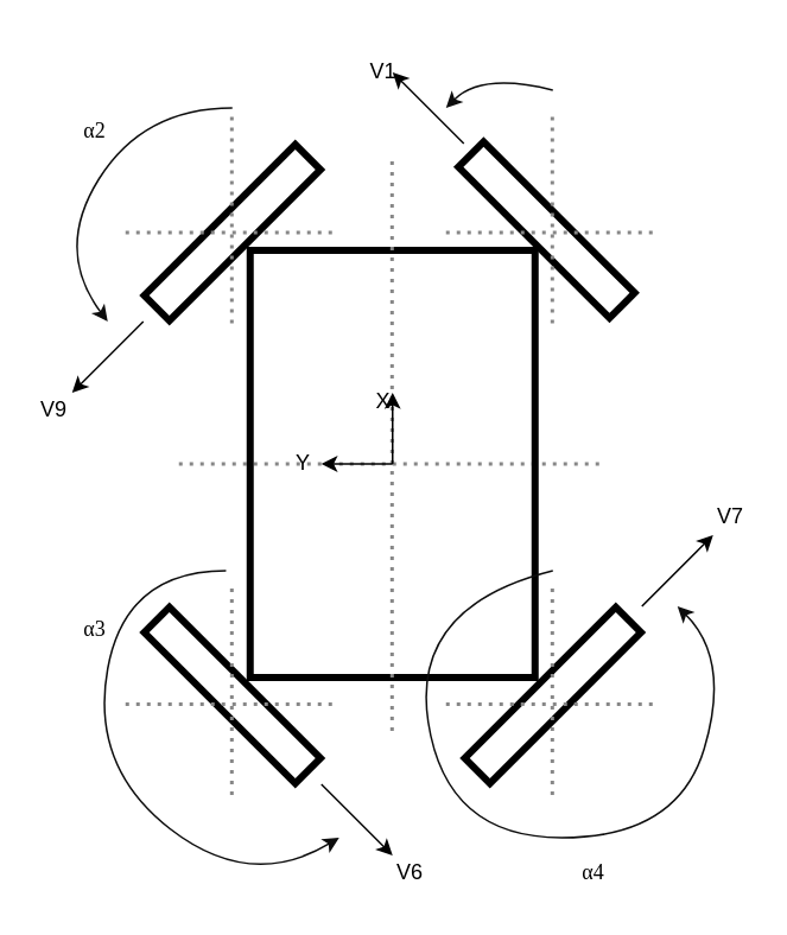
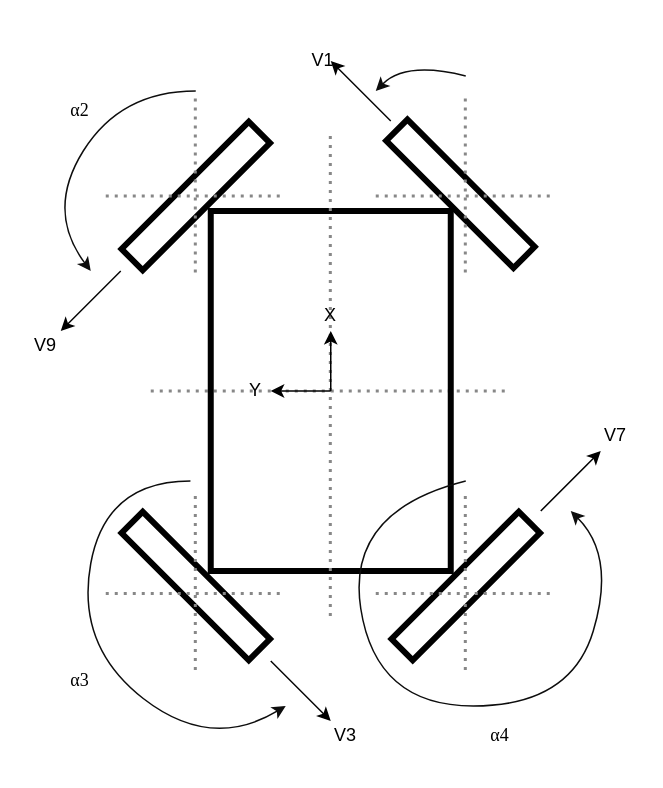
  <mxCell id="0" />
  <mxCell id="1" parent="0" />
  <mxCell id="2" value="" style="endArrow=none;dashed=1;html=1;strokeWidth=2;rounded=0;dashPattern=1 2;strokeColor=#878787;" parent="1" edge="1"><mxGeometry width="50" height="50" relative="1" as="geometry"><mxPoint x="100" y="260" as="sourcePoint" /><mxPoint x="340" y="260" as="targetPoint" /></mxGeometry></mxCell>
  <mxCell id="3" value="" style="rounded=0;whiteSpace=wrap;html=1;strokeWidth=4;fillColor=none;" parent="1" vertex="1"><mxGeometry x="140" y="140" width="160" height="240" as="geometry" /></mxCell>
  <mxCell id="4" value="" style="group" parent="1" vertex="1" connectable="0"><mxGeometry x="160" y="200" width="70" height="70" as="geometry" /></mxCell>
  <mxCell id="5" value="" style="endArrow=none;dashed=1;html=1;strokeWidth=2;rounded=0;dashPattern=1 2;strokeColor=#878787;" parent="4" edge="1"><mxGeometry width="50" height="50" relative="1" as="geometry"><mxPoint x="59.71" y="-110" as="sourcePoint" /><mxPoint x="59.71" y="210" as="targetPoint" /></mxGeometry></mxCell>
  <mxCell id="6" value="" style="endArrow=classic;html=1;rounded=0;endFill=1;" parent="4" edge="1"><mxGeometry width="50" height="50" relative="1" as="geometry"><mxPoint x="60" y="60" as="sourcePoint" /><mxPoint x="60" y="20" as="targetPoint" /></mxGeometry></mxCell>
  <mxCell id="7" value="" style="endArrow=classic;html=1;rounded=0;startArrow=none;startFill=0;endFill=1;" parent="4" edge="1"><mxGeometry width="50" height="50" relative="1" as="geometry"><mxPoint x="60" y="60" as="sourcePoint" /><mxPoint x="20" y="60" as="targetPoint" /></mxGeometry></mxCell>
- <mxCell id="8" value="X" style="text;html=1;strokeColor=none;fillColor=none;align=center;verticalAlign=middle;whiteSpace=wrap;rounded=0;" parent="4" vertex="1"><mxGeometry x="45" y="15" width="20" height="20" as="geometry" /></mxCell>
+ <mxCell id="8" value="X" style="text;html=1;strokeColor=none;fillColor=none;align=center;verticalAlign=middle;whiteSpace=wrap;rounded=0;" parent="4" vertex="1"><mxGeometry x="50" width="20" height="20" as="geometry" /></mxCell>
  <mxCell id="9" value="Y" style="text;html=1;strokeColor=none;fillColor=none;align=center;verticalAlign=middle;whiteSpace=wrap;rounded=0;" parent="4" vertex="1"><mxGeometry y="50" width="20" height="20" as="geometry" /></mxCell>
  <mxCell id="10" value="" style="group" parent="1" vertex="1" connectable="0"><mxGeometry x="200" y="20" width="170" height="165" as="geometry" /></mxCell>
  <mxCell id="11" value="" style="endArrow=classic;html=1;rounded=0;endFill=1;" parent="10" edge="1"><mxGeometry width="50" height="50" relative="1" as="geometry"><mxPoint x="60" y="60" as="sourcePoint" /><mxPoint x="20" y="20" as="targetPoint" /></mxGeometry></mxCell>
  <mxCell id="12" value="" style="rounded=0;whiteSpace=wrap;html=1;strokeWidth=4;fillColor=none;direction=south;rotation=-135;" parent="10" vertex="1"><mxGeometry x="46.46" y="98.54" width="120" height="20" as="geometry" /></mxCell>
  <mxCell id="13" value="" style="endArrow=none;dashed=1;html=1;strokeWidth=2;rounded=0;dashPattern=1 2;strokeColor=#878787;" parent="10" edge="1"><mxGeometry width="50" height="50" relative="1" as="geometry"><mxPoint x="109.71" y="45" as="sourcePoint" /><mxPoint x="109.71" y="165" as="targetPoint" /></mxGeometry></mxCell>
  <mxCell id="14" value="" style="endArrow=none;dashed=1;html=1;strokeWidth=2;rounded=0;dashPattern=1 2;strokeColor=#878787;" parent="10" edge="1"><mxGeometry width="50" height="50" relative="1" as="geometry"><mxPoint x="50" y="110" as="sourcePoint" /><mxPoint x="170" y="110" as="targetPoint" /></mxGeometry></mxCell>
  <mxCell id="15" value="" style="curved=1;endArrow=classic;html=1;rounded=0;strokeColor=#0D0D0D;strokeWidth=1;" parent="10" edge="1"><mxGeometry width="50" height="50" relative="1" as="geometry"><mxPoint x="110" y="30" as="sourcePoint" /><mxPoint x="50" y="40" as="targetPoint" /><Array as="points"><mxPoint x="70" y="20" /></Array></mxGeometry></mxCell>
  <mxCell id="16" value="V1" style="text;html=1;strokeColor=none;fillColor=none;align=center;verticalAlign=middle;whiteSpace=wrap;rounded=0;" parent="10" vertex="1"><mxGeometry x="5" y="10" width="20" height="20" as="geometry" /></mxCell>
  <mxCell id="17" value="" style="rounded=0;whiteSpace=wrap;html=1;strokeWidth=4;fillColor=none;direction=south;rotation=-225;" parent="1" vertex="1"><mxGeometry x="70" y="120" width="120" height="20" as="geometry" /></mxCell>
  <mxCell id="18" value="" style="rounded=0;whiteSpace=wrap;html=1;strokeWidth=4;fillColor=none;direction=south;rotation=-225;" parent="1" vertex="1"><mxGeometry x="250" y="380" width="120" height="20" as="geometry" /></mxCell>
  <mxCell id="19" value="" style="rounded=0;whiteSpace=wrap;html=1;strokeWidth=4;fillColor=none;direction=south;rotation=-135;" parent="1" vertex="1"><mxGeometry x="70" y="380" width="120" height="20" as="geometry" /></mxCell>
  <mxCell id="20" value="" style="endArrow=classic;html=1;rounded=0;endFill=1;" parent="1" edge="1"><mxGeometry width="50" height="50" relative="1" as="geometry"><mxPoint x="360" y="340" as="sourcePoint" /><mxPoint x="400" y="300" as="targetPoint" /></mxGeometry></mxCell>
  <mxCell id="21" value="V7" style="text;html=1;strokeColor=none;fillColor=none;align=center;verticalAlign=middle;whiteSpace=wrap;rounded=0;" parent="1" vertex="1"><mxGeometry x="400" y="280" width="20" height="20" as="geometry" /></mxCell>
  <mxCell id="22" value="" style="endArrow=classic;html=1;rounded=0;endFill=1;" parent="1" edge="1"><mxGeometry width="50" height="50" relative="1" as="geometry"><mxPoint x="180" y="440" as="sourcePoint" /><mxPoint x="220" y="480" as="targetPoint" /></mxGeometry></mxCell>
- <mxCell id="23" value="V6" style="text;html=1;strokeColor=none;fillColor=none;align=center;verticalAlign=middle;whiteSpace=wrap;rounded=0;" parent="1" vertex="1"><mxGeometry x="220" y="480" width="20" height="20" as="geometry" /></mxCell>
+ <mxCell id="23" value="V3" style="text;html=1;strokeColor=none;fillColor=none;align=center;verticalAlign=middle;whiteSpace=wrap;rounded=0;" parent="1" vertex="1"><mxGeometry x="220" y="480" width="20" height="20" as="geometry" /></mxCell>
  <mxCell id="24" value="" style="endArrow=classic;html=1;rounded=0;endFill=1;" parent="1" edge="1"><mxGeometry width="50" height="50" relative="1" as="geometry"><mxPoint x="80" y="180" as="sourcePoint" /><mxPoint x="40" y="220" as="targetPoint" /></mxGeometry></mxCell>
  <mxCell id="25" value="V9" style="text;html=1;strokeColor=none;fillColor=none;align=center;verticalAlign=middle;whiteSpace=wrap;rounded=0;" parent="1" vertex="1"><mxGeometry x="20" y="220" width="20" height="20" as="geometry" /></mxCell>
  <mxCell id="26" value="" style="endArrow=none;dashed=1;html=1;strokeWidth=2;rounded=0;dashPattern=1 2;strokeColor=#878787;" edge="1" parent="1"><mxGeometry width="50" height="50" relative="1" as="geometry"><mxPoint x="129.71" y="330" as="sourcePoint" /><mxPoint x="129.71" y="450" as="targetPoint" /></mxGeometry></mxCell>
  <mxCell id="27" value="" style="endArrow=none;dashed=1;html=1;strokeWidth=2;rounded=0;dashPattern=1 2;strokeColor=#878787;" edge="1" parent="1"><mxGeometry width="50" height="50" relative="1" as="geometry"><mxPoint x="70" y="395" as="sourcePoint" /><mxPoint x="190" y="395" as="targetPoint" /></mxGeometry></mxCell>
  <mxCell id="28" value="" style="endArrow=none;dashed=1;html=1;strokeWidth=2;rounded=0;dashPattern=1 2;strokeColor=#878787;" edge="1" parent="1"><mxGeometry width="50" height="50" relative="1" as="geometry"><mxPoint x="129.71" y="65" as="sourcePoint" /><mxPoint x="129.71" y="185" as="targetPoint" /></mxGeometry></mxCell>
  <mxCell id="29" value="" style="endArrow=none;dashed=1;html=1;strokeWidth=2;rounded=0;dashPattern=1 2;strokeColor=#878787;" edge="1" parent="1"><mxGeometry width="50" height="50" relative="1" as="geometry"><mxPoint x="70" y="130" as="sourcePoint" /><mxPoint x="190" y="130" as="targetPoint" /></mxGeometry></mxCell>
  <mxCell id="30" value="" style="endArrow=none;dashed=1;html=1;strokeWidth=2;rounded=0;dashPattern=1 2;strokeColor=#878787;" edge="1" parent="1"><mxGeometry width="50" height="50" relative="1" as="geometry"><mxPoint x="309.71" y="330" as="sourcePoint" /><mxPoint x="309.71" y="450" as="targetPoint" /></mxGeometry></mxCell>
  <mxCell id="31" value="" style="endArrow=none;dashed=1;html=1;strokeWidth=2;rounded=0;dashPattern=1 2;strokeColor=#878787;" edge="1" parent="1"><mxGeometry width="50" height="50" relative="1" as="geometry"><mxPoint x="250" y="395" as="sourcePoint" /><mxPoint x="370" y="395" as="targetPoint" /><Array as="points"><mxPoint x="310" y="395" /></Array></mxGeometry></mxCell>
  <mxCell id="32" value="" style="curved=1;endArrow=classic;html=1;rounded=0;strokeColor=#0D0D0D;strokeWidth=1;" edge="1" parent="1"><mxGeometry width="50" height="50" relative="1" as="geometry"><mxPoint x="130" y="60" as="sourcePoint" /><mxPoint x="60" y="180" as="targetPoint" /><Array as="points"><mxPoint x="80" y="60" /><mxPoint x="30" y="140" /></Array></mxGeometry></mxCell>
  <mxCell id="33" value="α2" style="text;html=1;strokeColor=none;fillColor=none;align=center;verticalAlign=middle;whiteSpace=wrap;rounded=0;fontFamily=Lucida Console;" vertex="1" parent="1"><mxGeometry x="40" y="60" width="26.46" height="25" as="geometry" /></mxCell>
  <mxCell id="34" value="" style="curved=1;endArrow=classic;html=1;rounded=0;strokeColor=#0D0D0D;strokeWidth=1;" edge="1" parent="1"><mxGeometry width="50" height="50" relative="1" as="geometry"><mxPoint x="126.46" y="320" as="sourcePoint" /><mxPoint x="190" y="470" as="targetPoint" /><Array as="points"><mxPoint x="70" y="320" /><mxPoint x="50" y="430" /><mxPoint x="140" y="500" /></Array></mxGeometry></mxCell>
- <mxCell id="35" value="α3" style="text;html=1;strokeColor=none;fillColor=none;align=center;verticalAlign=middle;whiteSpace=wrap;rounded=0;fontFamily=Lucida Console;" vertex="1" parent="1"><mxGeometry x="40" y="340" width="26.46" height="25" as="geometry" /></mxCell>
+ <mxCell id="35" value="α3" style="text;html=1;strokeColor=none;fillColor=none;align=center;verticalAlign=middle;whiteSpace=wrap;rounded=0;fontFamily=Lucida Console;" vertex="1" parent="1"><mxGeometry x="40" y="440" width="26.46" height="25" as="geometry" /></mxCell>
  <mxCell id="36" value="" style="curved=1;endArrow=classic;html=1;rounded=0;strokeColor=#0D0D0D;strokeWidth=1;" edge="1" parent="1"><mxGeometry width="50" height="50" relative="1" as="geometry"><mxPoint x="310" y="320" as="sourcePoint" /><mxPoint x="380" y="340" as="targetPoint" /><Array as="points"><mxPoint x="230" y="340" /><mxPoint x="250" y="470" /><mxPoint x="380" y="470" /><mxPoint x="410" y="370" /></Array></mxGeometry></mxCell>
  <mxCell id="37" value="α4" style="text;html=1;strokeColor=none;fillColor=none;align=center;verticalAlign=middle;whiteSpace=wrap;rounded=0;fontFamily=Lucida Console;" vertex="1" parent="1"><mxGeometry x="320" y="477.5" width="26.46" height="25" as="geometry" /></mxCell>
